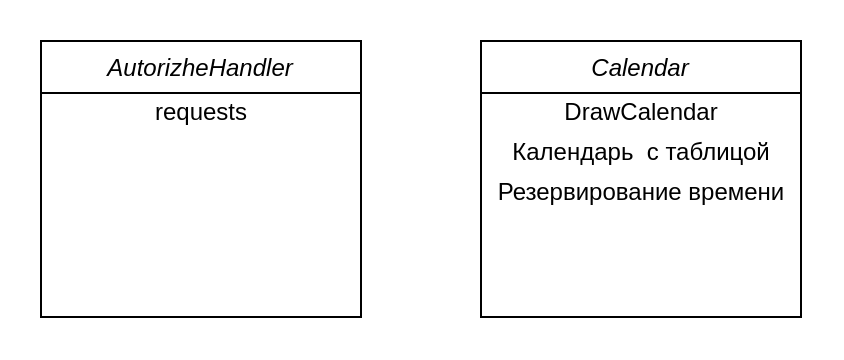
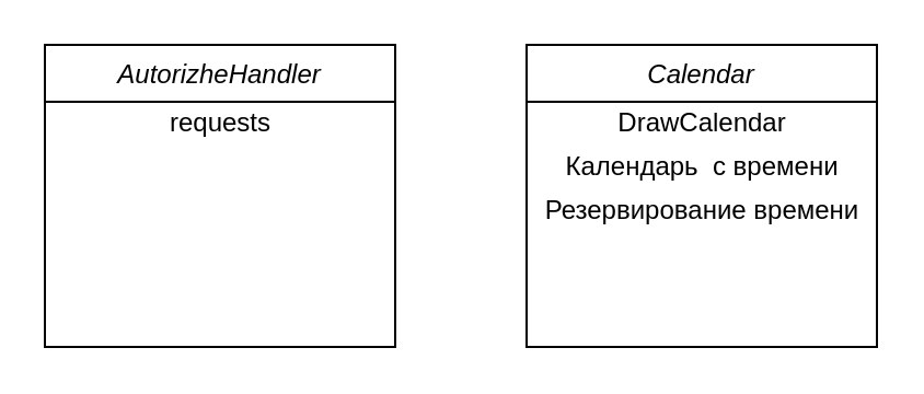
  <mxCell id="0" />
  <mxCell id="1" parent="0" />
  <mxCell id="2" value="AutorizheHandler" style="swimlane;fontStyle=2;align=center;verticalAlign=top;childLayout=stackLayout;horizontal=1;startSize=26;horizontalStack=0;resizeParent=1;resizeLast=0;collapsible=1;marginBottom=0;rounded=0;shadow=0;strokeWidth=1;" parent="1" vertex="1"><mxGeometry x="20" y="20" width="160" height="138" as="geometry"><mxRectangle x="230" y="140" width="160" height="26" as="alternateBounds" /></mxGeometry></mxCell>
  <mxCell id="3" value="requests" style="text;html=1;align=center;verticalAlign=middle;resizable=0;points=[];autosize=1;" vertex="1" parent="2"><mxGeometry y="26" width="160" height="20" as="geometry" /></mxCell>
  <mxCell id="4" value="Calendar" style="swimlane;fontStyle=2;align=center;verticalAlign=top;childLayout=stackLayout;horizontal=1;startSize=26;horizontalStack=0;resizeParent=1;resizeLast=0;collapsible=1;marginBottom=0;rounded=0;shadow=0;strokeWidth=1;" vertex="1" parent="1"><mxGeometry x="240" y="20" width="160" height="138" as="geometry"><mxRectangle x="230" y="140" width="160" height="26" as="alternateBounds" /></mxGeometry></mxCell>
  <mxCell id="5" value="DrawCalendar" style="text;html=1;align=center;verticalAlign=middle;resizable=0;points=[];autosize=1;" vertex="1" parent="4"><mxGeometry y="26" width="160" height="20" as="geometry" /></mxCell>
- <mxCell id="6" value="Календарь &amp;nbsp;с таблицой" style="text;html=1;align=center;verticalAlign=middle;resizable=0;points=[];autosize=1;" vertex="1" parent="4"><mxGeometry y="46" width="160" height="20" as="geometry" /></mxCell>
+ <mxCell id="6" value="Календарь &amp;nbsp;с времени" style="text;html=1;align=center;verticalAlign=middle;resizable=0;points=[];autosize=1;" vertex="1" parent="4"><mxGeometry y="46" width="160" height="20" as="geometry" /></mxCell>
  <mxCell id="7" value="Резервирование времени" style="text;html=1;align=center;verticalAlign=middle;resizable=0;points=[];autosize=1;" vertex="1" parent="4"><mxGeometry y="66" width="160" height="20" as="geometry" /></mxCell>
